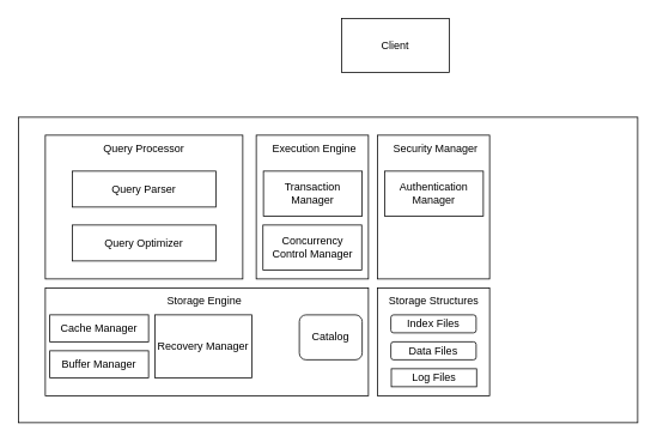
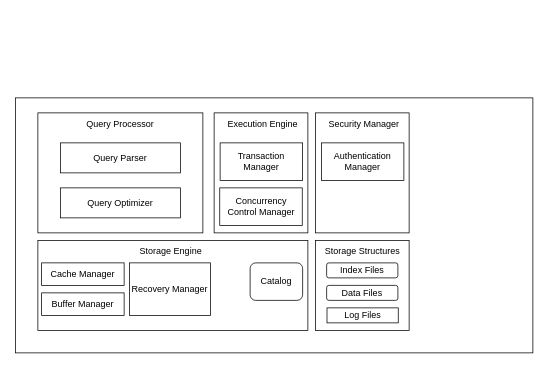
  <mxCell id="0" />
  <mxCell id="1" parent="0" />
  <mxCell id="2" value="" style="rounded=0;whiteSpace=wrap;html=1;" vertex="1" parent="1"><mxGeometry x="20" y="130" width="690" height="340" as="geometry" /></mxCell>
- <mxCell id="3" value="Client" style="rounded=0;whiteSpace=wrap;html=1;" vertex="1" parent="1"><mxGeometry x="380" y="20" width="120" height="60" as="geometry" /></mxCell>
  <mxCell id="4" value="" style="rounded=0;whiteSpace=wrap;html=1;" vertex="1" parent="1"><mxGeometry x="50" y="150" width="220" height="160" as="geometry" /></mxCell>
  <mxCell id="5" value="Query Parser" style="rounded=0;whiteSpace=wrap;html=1;" vertex="1" parent="1"><mxGeometry x="80" y="190" width="160" height="40" as="geometry" /></mxCell>
  <mxCell id="6" value="Query Optimizer" style="rounded=0;whiteSpace=wrap;html=1;" vertex="1" parent="1"><mxGeometry x="80" y="250" width="160" height="40" as="geometry" /></mxCell>
  <mxCell id="7" value="Query Processor" style="text;html=1;strokeColor=none;fillColor=none;align=center;verticalAlign=middle;whiteSpace=wrap;rounded=0;" vertex="1" parent="1"><mxGeometry x="105" y="150" width="110" height="30" as="geometry" /></mxCell>
  <mxCell id="8" value="" style="rounded=0;whiteSpace=wrap;html=1;" vertex="1" parent="1"><mxGeometry x="285" y="150" width="125" height="160" as="geometry" /></mxCell>
  <mxCell id="9" value="" style="rounded=0;whiteSpace=wrap;html=1;" vertex="1" parent="1"><mxGeometry x="50" y="320" width="360" height="120" as="geometry" /></mxCell>
  <mxCell id="10" value="Storage Engine" style="text;html=1;strokeColor=none;fillColor=none;align=center;verticalAlign=middle;whiteSpace=wrap;rounded=0;" vertex="1" parent="1"><mxGeometry x="179.5" y="320" width="95" height="30" as="geometry" /></mxCell>
  <mxCell id="11" value="Cache Manager" style="rounded=0;whiteSpace=wrap;html=1;" vertex="1" parent="1"><mxGeometry x="55" y="350" width="110" height="30" as="geometry" /></mxCell>
  <mxCell id="12" value="Buffer Manager" style="rounded=0;whiteSpace=wrap;html=1;" vertex="1" parent="1"><mxGeometry x="55" y="390" width="110" height="30" as="geometry" /></mxCell>
  <mxCell id="13" value="Transaction Manager" style="rounded=0;whiteSpace=wrap;html=1;" vertex="1" parent="1"><mxGeometry x="293" y="190" width="110" height="50" as="geometry" /></mxCell>
  <mxCell id="14" value="Concurrency&lt;br&gt;Control Manager" style="rounded=0;whiteSpace=wrap;html=1;" vertex="1" parent="1"><mxGeometry x="292.5" y="250" width="110" height="50" as="geometry" /></mxCell>
  <mxCell id="15" value="Recovery Manager" style="rounded=0;whiteSpace=wrap;html=1;" vertex="1" parent="1"><mxGeometry x="172" y="350" width="108" height="70" as="geometry" /></mxCell>
  <mxCell id="16" value="Execution Engine" style="text;html=1;strokeColor=none;fillColor=none;align=center;verticalAlign=middle;whiteSpace=wrap;rounded=0;" vertex="1" parent="1"><mxGeometry x="300" y="150" width="100" height="30" as="geometry" /></mxCell>
  <mxCell id="17" value="" style="rounded=0;whiteSpace=wrap;html=1;" vertex="1" parent="1"><mxGeometry x="420" y="320" width="125" height="120" as="geometry" /></mxCell>
  <mxCell id="18" value="" style="rounded=0;whiteSpace=wrap;html=1;" vertex="1" parent="1"><mxGeometry x="420" y="150" width="125" height="160" as="geometry" /></mxCell>
  <mxCell id="19" value="Authentication Manager" style="rounded=0;whiteSpace=wrap;html=1;" vertex="1" parent="1"><mxGeometry x="428" y="190" width="110" height="50" as="geometry" /></mxCell>
  <mxCell id="20" value="Security Manager" style="text;html=1;strokeColor=none;fillColor=none;align=center;verticalAlign=middle;whiteSpace=wrap;rounded=0;" vertex="1" parent="1"><mxGeometry x="435" y="150" width="100" height="30" as="geometry" /></mxCell>
  <mxCell id="21" value="Storage Structures" style="text;html=1;strokeColor=none;fillColor=none;align=center;verticalAlign=middle;whiteSpace=wrap;rounded=0;" vertex="1" parent="1"><mxGeometry x="427.5" y="320" width="110" height="30" as="geometry" /></mxCell>
  <mxCell id="22" value="Index Files" style="rounded=1;whiteSpace=wrap;html=1;" vertex="1" parent="1"><mxGeometry x="435" y="350" width="95" height="20" as="geometry" /></mxCell>
  <mxCell id="23" value="Data Files" style="rounded=1;whiteSpace=wrap;html=1;" vertex="1" parent="1"><mxGeometry x="435" y="380" width="95" height="20" as="geometry" /></mxCell>
  <mxCell id="24" value="Catalog" style="rounded=1;whiteSpace=wrap;html=1;" vertex="1" parent="1"><mxGeometry x="333" y="350" width="70" height="50" as="geometry" /></mxCell>
  <mxCell id="25" value="Log Files" style="whiteSpace=wrap;html=1;rounded=0;" vertex="1" parent="1"><mxGeometry x="435.5" y="410" width="95" height="20" as="geometry" /></mxCell>
